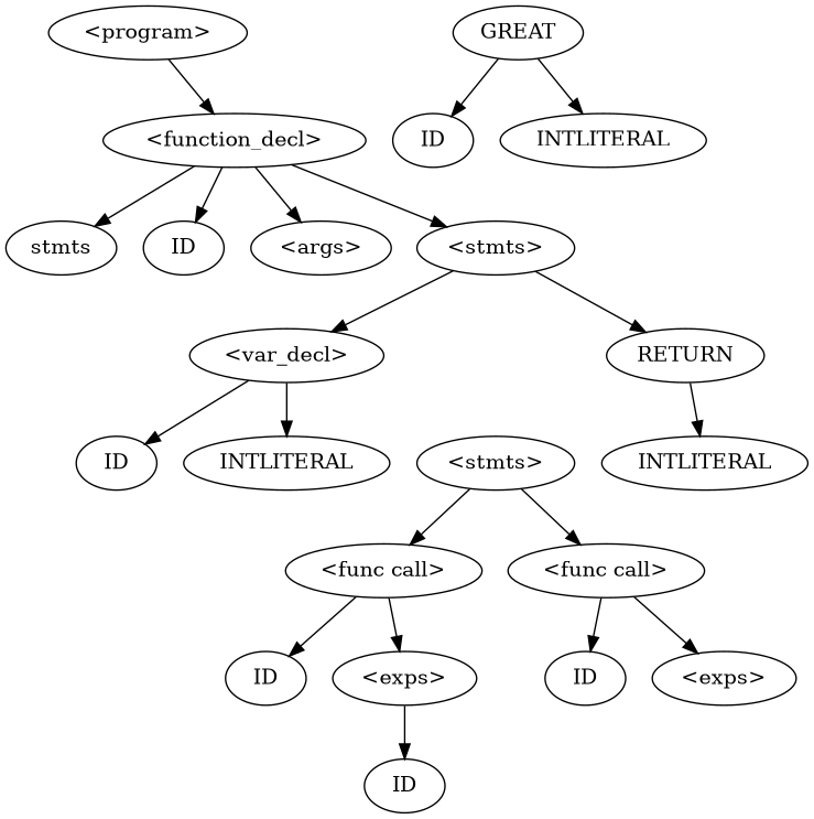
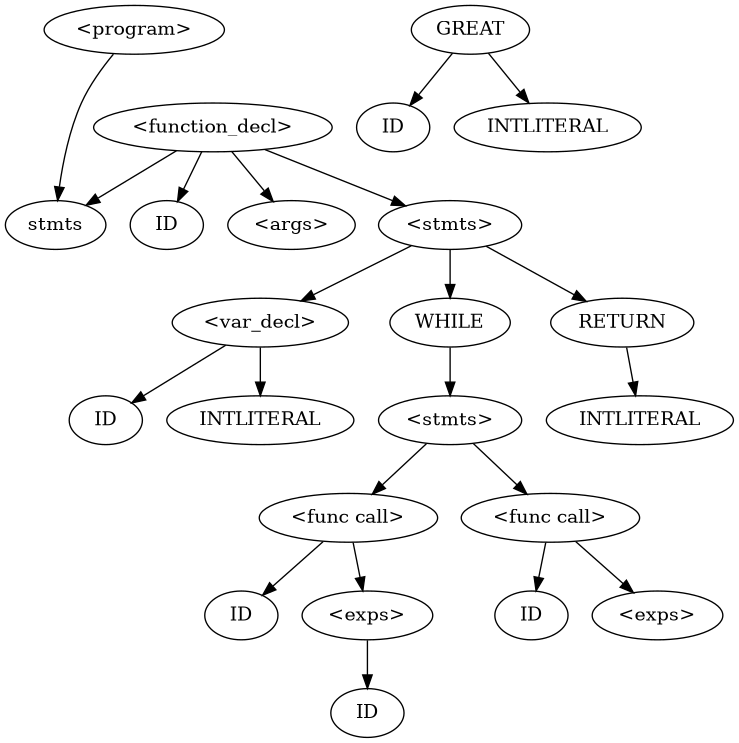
  digraph {
    n1 [label="<program>"]
    n2 [label="<function_decl>"]
    n3 [label=stmts]
    n4 [label=ID lexeme=main]
    n5 [label="<args>"]
    n6 [label="<stmts>"]
    n7 [label="<var_decl>"]
+   n8 [label=WHILE]
    n9 [label=RETURN]
    n10 [label=ID lexeme=value]
    n11 [label=INTLITERAL lexeme=10]
    n12 [label="<stmts>"]
    n13 [label=INTLITERAL lexeme=0]
    n14 [label=GREAT]
    n15 [label=ID lexeme=value]
    n16 [label=INTLITERAL lexeme=0]
    n17 [label="<func call>"]
    n18 [label="<func call>"]
    n19 [label=ID lexeme=print_int]
    n20 [label="<exps>"]
    n21 [label=ID lexeme=print_string]
    n22 [label="<exps>"]
    n23 [label=ID lexeme=value]
-   n1 -> n2
+   n1 -> n3
    n2 -> n3
    n2 -> n4
    n2 -> n5
    n2 -> n6
    n6 -> n7
+   n6 -> n8
    n6 -> n9
    n7 -> n10
    n7 -> n11
+   n8 -> n12
    n9 -> n13
    n12 -> n17
    n12 -> n18
    n14 -> n15
    n14 -> n16
    n17 -> n19
    n17 -> n20
    n18 -> n21
    n18 -> n22
    n20 -> n23
  }
